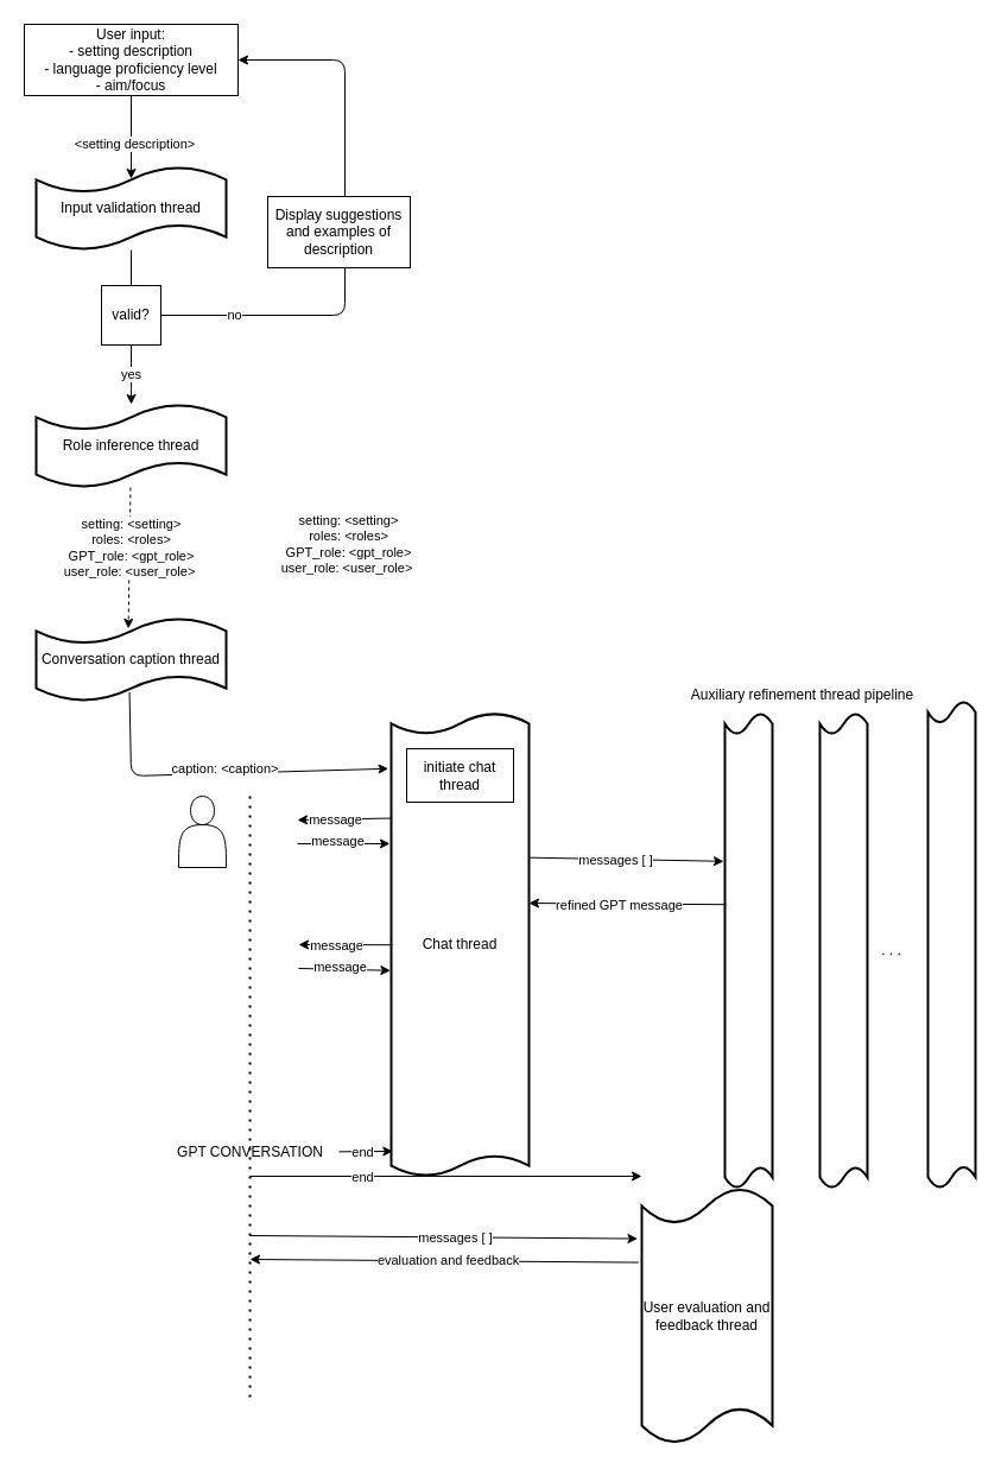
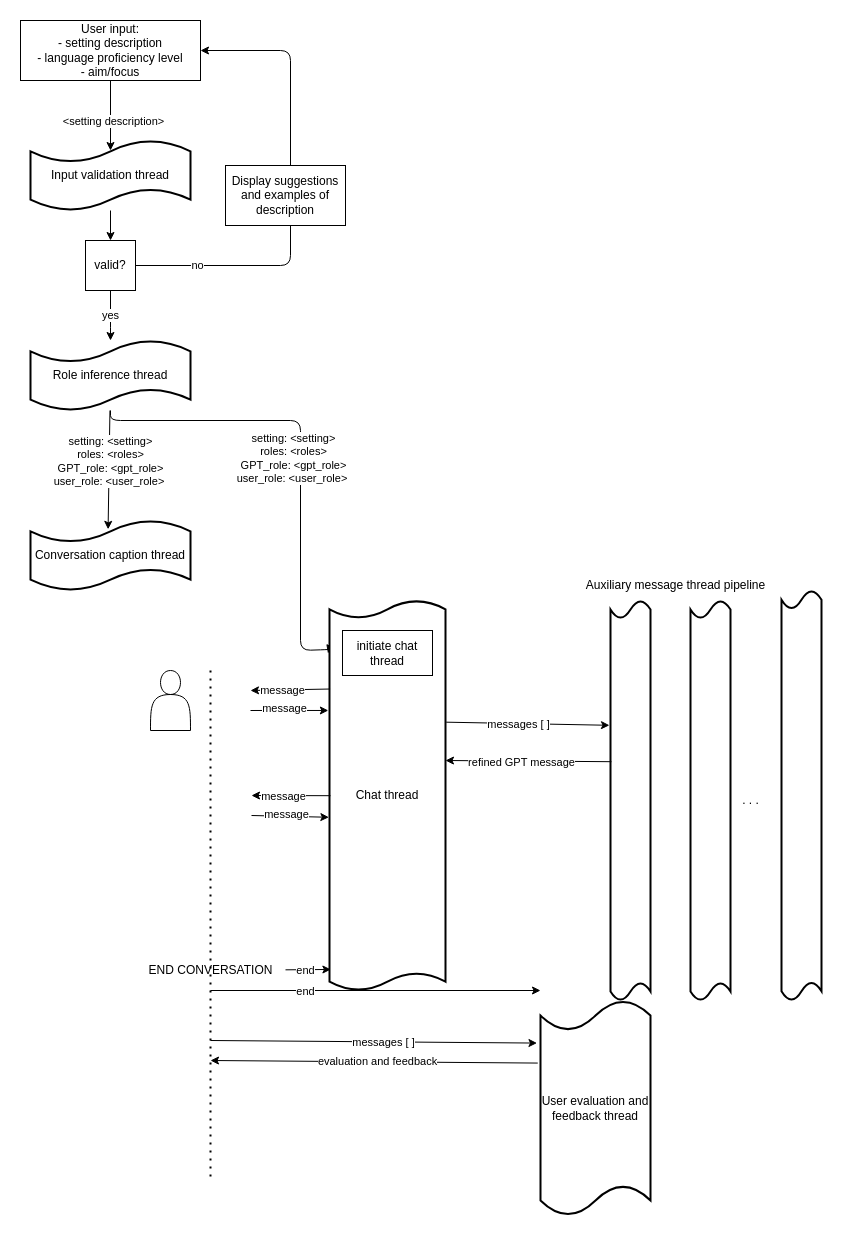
  <mxCell id="0" />
  <mxCell id="1" parent="0" />
  <mxCell id="2" style="edgeStyle=none;html=1;entryX=0.5;entryY=0.143;entryDx=0;entryDy=0;entryPerimeter=0;" parent="1" source="4" target="6" edge="1"><mxGeometry relative="1" as="geometry" /></mxCell>
  <mxCell id="3" value="&amp;lt;setting description&amp;gt;" style="edgeLabel;html=1;align=center;verticalAlign=middle;resizable=0;points=[];" parent="2" vertex="1" connectable="0"><mxGeometry x="-0.291" y="2" relative="1" as="geometry"><mxPoint y="15" as="offset" /></mxGeometry></mxCell>
  <mxCell id="4" value="User input:&lt;br&gt;- setting description&lt;br&gt;- language proficiency level&lt;br&gt;- aim/focus" style="whiteSpace=wrap;html=1;" parent="1" vertex="1"><mxGeometry x="20" y="20" width="180" height="60" as="geometry" /></mxCell>
- <mxCell id="5" style="edgeStyle=none;html=1;endArrow=none;" parent="1" source="6" target="10" edge="1"><mxGeometry relative="1" as="geometry"><mxPoint x="110" y="260" as="targetPoint" /></mxGeometry></mxCell>
+ <mxCell id="5" style="edgeStyle=none;html=1;" parent="1" source="6" target="10" edge="1"><mxGeometry relative="1" as="geometry"><mxPoint x="110" y="260" as="targetPoint" /></mxGeometry></mxCell>
  <mxCell id="6" value="Input validation thread" style="shape=tape;whiteSpace=wrap;html=1;strokeWidth=2;size=0.308;rotation=0;" parent="1" vertex="1"><mxGeometry x="30" y="140" width="160" height="70" as="geometry" /></mxCell>
  <mxCell id="7" style="edgeStyle=none;html=1;entryX=1;entryY=0.5;entryDx=0;entryDy=0;" parent="1" source="10" target="4" edge="1"><mxGeometry relative="1" as="geometry"><mxPoint x="290" y="90" as="targetPoint" /><Array as="points"><mxPoint x="290" y="265" /><mxPoint x="290" y="50" /></Array></mxGeometry></mxCell>
  <mxCell id="8" value="no" style="edgeLabel;html=1;align=center;verticalAlign=middle;resizable=0;points=[];" parent="7" vertex="1" connectable="0"><mxGeometry x="-0.736" y="1" relative="1" as="geometry"><mxPoint as="offset" /></mxGeometry></mxCell>
  <mxCell id="9" value="yes" style="edgeStyle=none;html=1;" parent="1" source="10" edge="1"><mxGeometry relative="1" as="geometry"><mxPoint x="110" y="340" as="targetPoint" /><Array as="points"><mxPoint x="110" y="320" /></Array></mxGeometry></mxCell>
  <mxCell id="10" value="valid?" style="whiteSpace=wrap;html=1;rounded=0;" parent="1" vertex="1"><mxGeometry x="85" y="240" width="50" height="50" as="geometry" /></mxCell>
  <mxCell id="11" value="Display suggestions and examples of description" style="rounded=0;whiteSpace=wrap;html=1;" parent="1" vertex="1"><mxGeometry x="225" y="165" width="120" height="60" as="geometry" /></mxCell>
- <mxCell id="12" style="edgeStyle=none;html=1;entryX=0.485;entryY=0.126;entryDx=0;entryDy=0;entryPerimeter=0;dashed=1;" parent="1" source="15" target="18" edge="1"><mxGeometry relative="1" as="geometry"><mxPoint x="110" y="520" as="targetPoint" /></mxGeometry></mxCell>
+ <mxCell id="12" style="edgeStyle=none;html=1;entryX=0.485;entryY=0.126;entryDx=0;entryDy=0;entryPerimeter=0;" parent="1" source="15" target="18" edge="1"><mxGeometry relative="1" as="geometry"><mxPoint x="110" y="520" as="targetPoint" /></mxGeometry></mxCell>
  <mxCell id="13" value="setting: &amp;lt;setting&amp;gt;&lt;br&gt;roles: &amp;lt;roles&amp;gt;&lt;br&gt;GPT_role: &amp;lt;gpt_role&amp;gt;&lt;br&gt;user_role: &amp;lt;user_role&amp;gt;&amp;nbsp;" style="edgeLabel;html=1;align=center;verticalAlign=middle;resizable=0;points=[];" parent="12" vertex="1" connectable="0"><mxGeometry x="-0.247" y="1" relative="1" as="geometry"><mxPoint y="5" as="offset" /></mxGeometry></mxCell>
+ <mxCell id="14" style="edgeStyle=none;html=1;entryX=-0.028;entryY=0.111;entryDx=0;entryDy=0;entryPerimeter=0;" parent="1" source="15" target="19" edge="1"><mxGeometry relative="1" as="geometry"><Array as="points"><mxPoint x="110" y="420" /><mxPoint x="300" y="420" /><mxPoint x="300" y="650" /><mxPoint x="330" y="649" /></Array></mxGeometry></mxCell>
  <mxCell id="15" value="Role inference thread" style="shape=tape;whiteSpace=wrap;html=1;strokeWidth=2;size=0.308;rotation=0;" parent="1" vertex="1"><mxGeometry x="30" y="340" width="160" height="70" as="geometry" /></mxCell>
- <mxCell id="16" style="edgeStyle=none;html=1;entryX=-0.021;entryY=0.12;entryDx=0;entryDy=0;entryPerimeter=0;exitX=0.491;exitY=0.893;exitDx=0;exitDy=0;exitPerimeter=0;" parent="1" source="18" target="19" edge="1"><mxGeometry relative="1" as="geometry"><mxPoint x="110" y="650" as="targetPoint" /><Array as="points"><mxPoint x="110" y="653" /></Array></mxGeometry></mxCell>
- <mxCell id="17" value="caption: &amp;lt;caption&amp;gt;" style="edgeLabel;html=1;align=center;verticalAlign=middle;resizable=0;points=[];" parent="16" vertex="1" connectable="0"><mxGeometry x="0.239" y="3" relative="1" as="geometry"><mxPoint x="-29" as="offset" /></mxGeometry></mxCell>
  <mxCell id="18" value="Conversation caption thread" style="shape=tape;whiteSpace=wrap;html=1;strokeWidth=2;size=0.308;rotation=0;" parent="1" vertex="1"><mxGeometry x="30" y="520" width="160" height="70" as="geometry" /></mxCell>
  <mxCell id="19" value="Chat thread" style="shape=tape;whiteSpace=wrap;html=1;strokeWidth=2;size=0.045;rotation=0;" parent="1" vertex="1"><mxGeometry x="329" y="600" width="116" height="390" as="geometry" /></mxCell>
  <mxCell id="20" value="" style="shape=tape;whiteSpace=wrap;html=1;strokeWidth=2;size=0.045;rotation=0;" parent="1" vertex="1"><mxGeometry x="610" y="600" width="40" height="400" as="geometry" /></mxCell>
  <mxCell id="21" value="setting: &amp;lt;setting&amp;gt;&lt;br&gt;roles: &amp;lt;roles&amp;gt;&lt;br&gt;GPT_role: &amp;lt;gpt_role&amp;gt;&lt;br&gt;user_role: &amp;lt;user_role&amp;gt;&amp;nbsp;" style="edgeLabel;html=1;align=center;verticalAlign=middle;resizable=0;points=[];" parent="1" vertex="1" connectable="0"><mxGeometry x="85.004" y="429.998" as="geometry"><mxPoint x="207" y="28" as="offset" /></mxGeometry></mxCell>
  <mxCell id="22" value="initiate chat thread" style="rounded=0;whiteSpace=wrap;html=1;" parent="1" vertex="1"><mxGeometry x="342" y="630" width="90" height="45" as="geometry" /></mxCell>
  <mxCell id="23" value="" style="shape=actor;whiteSpace=wrap;html=1;" parent="1" vertex="1"><mxGeometry x="150" y="670" width="40" height="60" as="geometry" /></mxCell>
  <mxCell id="24" value="" style="shape=tape;whiteSpace=wrap;html=1;strokeWidth=2;size=0.045;rotation=0;" parent="1" vertex="1"><mxGeometry x="690" y="600" width="40" height="400" as="geometry" /></mxCell>
  <mxCell id="25" value="" style="shape=tape;whiteSpace=wrap;html=1;strokeWidth=2;size=0.045;rotation=0;" parent="1" vertex="1"><mxGeometry x="781" y="590" width="40" height="410" as="geometry" /></mxCell>
  <mxCell id="26" value=". . ." style="text;html=1;align=center;verticalAlign=middle;resizable=0;points=[];autosize=1;strokeColor=none;fillColor=none;" parent="1" vertex="1"><mxGeometry x="730" y="785" width="40" height="30" as="geometry" /></mxCell>
- <mxCell id="27" value="Auxiliary refinement thread pipeline" style="text;html=1;align=center;verticalAlign=middle;resizable=0;points=[];autosize=1;strokeColor=none;fillColor=none;" parent="1" vertex="1"><mxGeometry x="570" y="570" width="210" height="30" as="geometry" /></mxCell>
+ <mxCell id="27" value="Auxiliary message thread pipeline" style="text;html=1;align=center;verticalAlign=middle;resizable=0;points=[];autosize=1;strokeColor=none;fillColor=none;" parent="1" vertex="1"><mxGeometry x="570" y="570" width="210" height="30" as="geometry" /></mxCell>
  <mxCell id="28" value="" style="endArrow=classic;html=1;exitX=0.005;exitY=0.227;exitDx=0;exitDy=0;exitPerimeter=0;" parent="1" source="19" edge="1"><mxGeometry width="50" height="50" relative="1" as="geometry"><mxPoint x="340" y="840" as="sourcePoint" /><mxPoint x="250" y="690" as="targetPoint" /></mxGeometry></mxCell>
  <mxCell id="29" value="message" style="edgeLabel;html=1;align=center;verticalAlign=middle;resizable=0;points=[];" parent="28" vertex="1" connectable="0"><mxGeometry x="0.275" y="1" relative="1" as="geometry"><mxPoint x="3" y="-1" as="offset" /></mxGeometry></mxCell>
  <mxCell id="30" value="" style="endArrow=classic;html=1;entryX=-0.01;entryY=0.282;entryDx=0;entryDy=0;entryPerimeter=0;" parent="1" target="19" edge="1"><mxGeometry width="50" height="50" relative="1" as="geometry"><mxPoint x="250" y="710" as="sourcePoint" /><mxPoint x="390" y="790" as="targetPoint" /></mxGeometry></mxCell>
  <mxCell id="31" value="message" style="edgeLabel;html=1;align=center;verticalAlign=middle;resizable=0;points=[];" parent="30" vertex="1" connectable="0"><mxGeometry x="-0.374" y="2" relative="1" as="geometry"><mxPoint x="10" as="offset" /></mxGeometry></mxCell>
  <mxCell id="32" value="" style="endArrow=classic;html=1;entryX=-0.026;entryY=0.312;entryDx=0;entryDy=0;entryPerimeter=0;exitX=1.006;exitY=0.312;exitDx=0;exitDy=0;exitPerimeter=0;" parent="1" source="19" target="20" edge="1"><mxGeometry width="50" height="50" relative="1" as="geometry"><mxPoint x="289" y="840" as="sourcePoint" /><mxPoint x="339" y="790" as="targetPoint" /><Array as="points" /></mxGeometry></mxCell>
  <mxCell id="33" value="messages [ ]" style="edgeLabel;html=1;align=center;verticalAlign=middle;resizable=0;points=[];" parent="32" vertex="1" connectable="0"><mxGeometry x="-0.222" y="-3" relative="1" as="geometry"><mxPoint x="8" y="-2" as="offset" /></mxGeometry></mxCell>
  <mxCell id="34" value="" style="endArrow=classic;html=1;exitX=0;exitY=0.205;exitDx=0;exitDy=0;exitPerimeter=0;" parent="1" edge="1"><mxGeometry width="50" height="50" relative="1" as="geometry"><mxPoint x="330" y="795.2" as="sourcePoint" /><mxPoint x="251" y="795" as="targetPoint" /></mxGeometry></mxCell>
  <mxCell id="35" value="message" style="edgeLabel;html=1;align=center;verticalAlign=middle;resizable=0;points=[];" parent="34" vertex="1" connectable="0"><mxGeometry x="0.275" y="1" relative="1" as="geometry"><mxPoint x="3" y="-1" as="offset" /></mxGeometry></mxCell>
  <mxCell id="36" value="" style="endArrow=classic;html=1;entryX=-0.014;entryY=0.254;entryDx=0;entryDy=0;entryPerimeter=0;" parent="1" edge="1"><mxGeometry width="50" height="50" relative="1" as="geometry"><mxPoint x="251" y="815" as="sourcePoint" /><mxPoint x="328.376" y="816.76" as="targetPoint" /></mxGeometry></mxCell>
  <mxCell id="37" value="message" style="edgeLabel;html=1;align=center;verticalAlign=middle;resizable=0;points=[];" parent="36" vertex="1" connectable="0"><mxGeometry x="-0.374" y="2" relative="1" as="geometry"><mxPoint x="10" as="offset" /></mxGeometry></mxCell>
  <mxCell id="38" value="" style="endArrow=classic;html=1;exitX=0.023;exitY=0.403;exitDx=0;exitDy=0;exitPerimeter=0;entryX=1;entryY=0.35;entryDx=0;entryDy=0;entryPerimeter=0;" parent="1" source="20" edge="1"><mxGeometry width="50" height="50" relative="1" as="geometry"><mxPoint x="540" y="760" as="sourcePoint" /><mxPoint x="445" y="760" as="targetPoint" /></mxGeometry></mxCell>
  <mxCell id="39" value="refined GPT message" style="edgeLabel;html=1;align=center;verticalAlign=middle;resizable=0;points=[];" parent="38" vertex="1" connectable="0"><mxGeometry x="0.295" y="1" relative="1" as="geometry"><mxPoint x="17" as="offset" /></mxGeometry></mxCell>
  <mxCell id="40" value="" style="endArrow=none;dashed=1;html=1;dashPattern=1 3;strokeWidth=2;" parent="1" edge="1"><mxGeometry width="50" height="50" relative="1" as="geometry"><mxPoint x="210" y="670" as="sourcePoint" /><mxPoint x="210" y="1180" as="targetPoint" /></mxGeometry></mxCell>
  <mxCell id="41" style="edgeStyle=none;html=1;entryX=0.012;entryY=0.946;entryDx=0;entryDy=0;entryPerimeter=0;" parent="1" source="43" target="19" edge="1"><mxGeometry relative="1" as="geometry" /></mxCell>
  <mxCell id="42" value="end" style="edgeLabel;html=1;align=center;verticalAlign=middle;resizable=0;points=[];" parent="41" vertex="1" connectable="0"><mxGeometry x="-0.172" y="-2" relative="1" as="geometry"><mxPoint y="-2" as="offset" /></mxGeometry></mxCell>
- <mxCell id="43" value="GPT CONVERSATION" style="text;html=1;align=center;verticalAlign=middle;resizable=0;points=[];autosize=1;strokeColor=none;fillColor=none;" parent="1" vertex="1"><mxGeometry x="135" y="955" width="150" height="30" as="geometry" /></mxCell>
+ <mxCell id="43" value="END CONVERSATION" style="text;html=1;align=center;verticalAlign=middle;resizable=0;points=[];autosize=1;strokeColor=none;fillColor=none;" parent="1" vertex="1"><mxGeometry x="135" y="955" width="150" height="30" as="geometry" /></mxCell>
  <mxCell id="44" value="User evaluation and feedback thread" style="shape=tape;whiteSpace=wrap;html=1;strokeWidth=2;size=0.14;rotation=0;" parent="1" vertex="1"><mxGeometry x="540" y="1000" width="110" height="215" as="geometry" /></mxCell>
  <mxCell id="45" style="edgeStyle=none;html=1;" parent="1" edge="1"><mxGeometry relative="1" as="geometry"><mxPoint x="210" y="990" as="sourcePoint" /><mxPoint x="540" y="990" as="targetPoint" /></mxGeometry></mxCell>
  <mxCell id="46" value="end" style="edgeLabel;html=1;align=center;verticalAlign=middle;resizable=0;points=[];" parent="45" vertex="1" connectable="0"><mxGeometry x="-0.172" y="-2" relative="1" as="geometry"><mxPoint x="-43" y="-2" as="offset" /></mxGeometry></mxCell>
  <mxCell id="47" value="" style="endArrow=classic;html=1;entryX=-0.032;entryY=0.198;entryDx=0;entryDy=0;entryPerimeter=0;" parent="1" target="44" edge="1"><mxGeometry width="50" height="50" relative="1" as="geometry"><mxPoint x="210" y="1040" as="sourcePoint" /><mxPoint x="390" y="880" as="targetPoint" /></mxGeometry></mxCell>
  <mxCell id="48" value="messages [ ]" style="edgeLabel;html=1;align=center;verticalAlign=middle;resizable=0;points=[];" parent="47" vertex="1" connectable="0"><mxGeometry x="0.062" y="-1" relative="1" as="geometry"><mxPoint y="-1" as="offset" /></mxGeometry></mxCell>
  <mxCell id="49" value="" style="endArrow=classic;html=1;exitX=-0.025;exitY=0.291;exitDx=0;exitDy=0;exitPerimeter=0;" parent="1" source="44" edge="1"><mxGeometry width="50" height="50" relative="1" as="geometry"><mxPoint x="530" y="1060" as="sourcePoint" /><mxPoint x="210" y="1060" as="targetPoint" /></mxGeometry></mxCell>
  <mxCell id="50" value="evaluation and feedback" style="edgeLabel;html=1;align=center;verticalAlign=middle;resizable=0;points=[];" parent="49" vertex="1" connectable="0"><mxGeometry x="0.055" y="-1" relative="1" as="geometry"><mxPoint x="12" as="offset" /></mxGeometry></mxCell>
